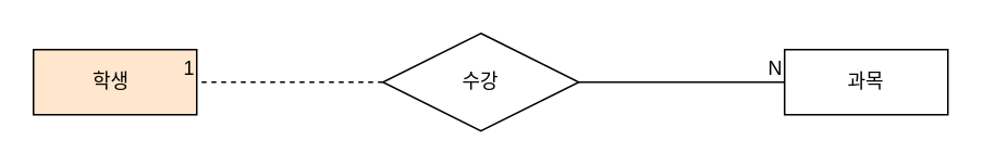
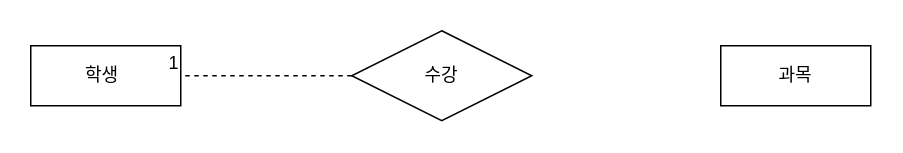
  <mxCell id="0" />
  <mxCell id="1" parent="0" />
- <mxCell id="2" value="학생&lt;span style=&quot;white-space: pre;&quot;&gt;&#09;&lt;/span&gt;" style="whiteSpace=wrap;html=1;align=center;fillColor=#ffe6cc;" vertex="1" parent="1"><mxGeometry x="20" y="30" width="100" height="40" as="geometry" /></mxCell>
+ <mxCell id="2" value="학생&lt;span style=&quot;white-space: pre;&quot;&gt;&#09;&lt;/span&gt;" style="whiteSpace=wrap;html=1;align=center;" vertex="1" parent="1"><mxGeometry x="20" y="30" width="100" height="40" as="geometry" /></mxCell>
  <mxCell id="3" value="수강" style="shape=rhombus;perimeter=rhombusPerimeter;whiteSpace=wrap;html=1;align=center;" vertex="1" parent="1"><mxGeometry x="234" y="20" width="120" height="60" as="geometry" /></mxCell>
  <mxCell id="4" value="과목" style="whiteSpace=wrap;html=1;align=center;" vertex="1" parent="1"><mxGeometry x="480" y="30" width="100" height="40" as="geometry" /></mxCell>
  <mxCell id="5" value="" style="endArrow=none;html=1;rounded=0;exitX=0;exitY=0.5;exitDx=0;exitDy=0;entryX=1;entryY=0.5;entryDx=0;entryDy=0;dashed=1;" edge="1" parent="1" source="3" target="2"><mxGeometry relative="1" as="geometry"><mxPoint x="120" y="50" as="sourcePoint" /><mxPoint x="150" y="0" as="targetPoint" /><Array as="points"><mxPoint x="180" y="50" /></Array></mxGeometry></mxCell>
  <mxCell id="6" value="1" style="resizable=0;html=1;whiteSpace=wrap;align=right;verticalAlign=bottom;" connectable="0" vertex="1" parent="5"><mxGeometry x="1" relative="1" as="geometry" /></mxCell>
- <mxCell id="7" value="" style="endArrow=none;html=1;rounded=0;entryX=0;entryY=0.5;entryDx=0;entryDy=0;exitX=1;exitY=0.5;exitDx=0;exitDy=0;" edge="1" parent="1" source="3" target="4"><mxGeometry relative="1" as="geometry"><mxPoint x="370" y="50" as="sourcePoint" /><mxPoint x="460" y="50" as="targetPoint" /></mxGeometry></mxCell>
- <mxCell id="8" value="N" style="resizable=0;html=1;whiteSpace=wrap;align=right;verticalAlign=bottom;" connectable="0" vertex="1" parent="7"><mxGeometry x="1" relative="1" as="geometry" /></mxCell>
